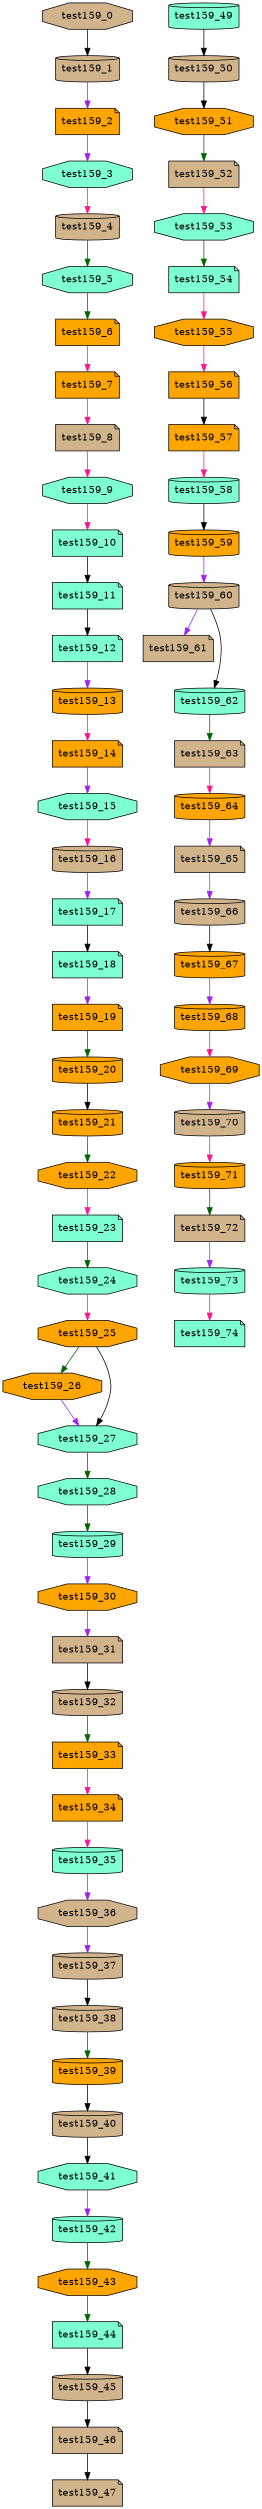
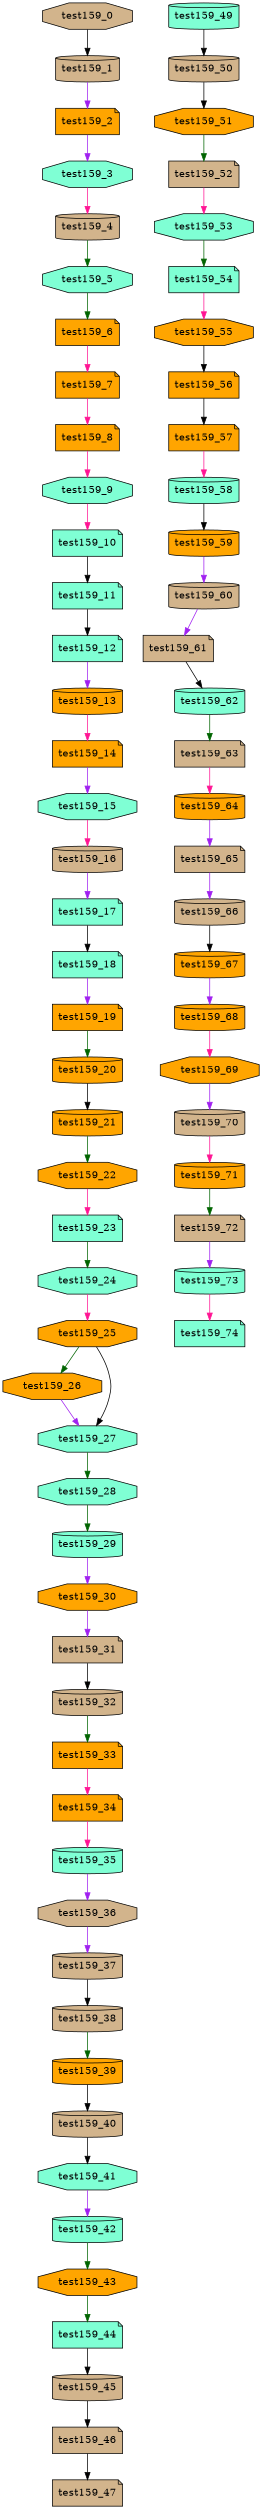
  digraph {
    node [fillcolor=orange shape=cylinder style=filled]
    edge [color=black]
    test159_0 [fillcolor=tan shape=octagon]
    test159_1 [fillcolor=tan]
    test159_2 [shape=note]
    test159_3 [fillcolor=aquamarine shape=octagon]
    test159_4 [fillcolor=tan]
    test159_5 [fillcolor=aquamarine shape=octagon]
    test159_6 [shape=note]
    test159_7 [shape=note]
-   test159_8 [fillcolor=tan shape=note]
+   test159_8 [shape=note]
    test159_9 [fillcolor=aquamarine shape=octagon]
    test159_10 [fillcolor=aquamarine shape=note]
    test159_11 [fillcolor=aquamarine shape=note]
    test159_12 [fillcolor=aquamarine shape=note]
    test159_13
    test159_14 [shape=note]
    test159_15 [fillcolor=aquamarine shape=octagon]
    test159_16 [fillcolor=tan]
    test159_17 [fillcolor=aquamarine shape=note]
    test159_18 [fillcolor=aquamarine shape=note]
    test159_19 [shape=note]
    test159_20
    test159_21
    test159_22 [shape=octagon]
    test159_23 [fillcolor=aquamarine shape=note]
    test159_24 [fillcolor=aquamarine shape=octagon]
    test159_25 [shape=octagon]
    test159_26 [shape=octagon]
    test159_27 [fillcolor=aquamarine shape=octagon]
    test159_28 [fillcolor=aquamarine shape=octagon]
    test159_29 [fillcolor=aquamarine]
    test159_30 [shape=octagon]
    test159_31 [fillcolor=tan shape=note]
    test159_32 [fillcolor=tan]
    test159_33 [shape=note]
    test159_34 [shape=note]
    test159_35 [fillcolor=aquamarine]
    test159_36 [fillcolor=tan shape=octagon]
    test159_37 [fillcolor=tan]
    test159_38 [fillcolor=tan]
    test159_39
    test159_40 [fillcolor=tan]
    test159_41 [fillcolor=aquamarine shape=octagon]
    test159_42 [fillcolor=aquamarine]
    test159_43 [shape=octagon]
    test159_44 [fillcolor=aquamarine shape=note]
    test159_45 [fillcolor=tan]
    test159_46 [fillcolor=tan shape=note]
    test159_47 [fillcolor=tan shape=note]
    test159_49 [fillcolor=aquamarine]
    test159_50 [fillcolor=tan]
    test159_51 [shape=octagon]
    test159_52 [fillcolor=tan shape=note]
    test159_53 [fillcolor=aquamarine shape=octagon]
    test159_54 [fillcolor=aquamarine shape=note]
    test159_55 [shape=octagon]
    test159_56 [shape=note]
    test159_57 [shape=note]
    test159_58 [fillcolor=aquamarine]
    test159_59
    test159_60 [fillcolor=tan]
    test159_61 [fillcolor=tan shape=note]
    test159_62 [fillcolor=aquamarine]
    test159_63 [fillcolor=tan shape=note]
    test159_64
    test159_65 [fillcolor=tan shape=note]
    test159_66 [fillcolor=tan]
    test159_67
    test159_68
    test159_69 [shape=octagon]
    test159_70 [fillcolor=tan]
    test159_71
    test159_72 [fillcolor=tan shape=note]
    test159_73 [fillcolor=aquamarine]
    test159_74 [fillcolor=aquamarine shape=note]
    test159_0 -> test159_1
    test159_1 -> test159_2 [color=purple]
    test159_2 -> test159_3 [color=purple]
    test159_3 -> test159_4 [color=deeppink]
    test159_4 -> test159_5 [color=darkgreen]
    test159_5 -> test159_6 [color=darkgreen]
    test159_6 -> test159_7 [color=deeppink]
    test159_7 -> test159_8 [color=deeppink]
    test159_8 -> test159_9 [color=deeppink]
    test159_9 -> test159_10 [color=deeppink]
    test159_10 -> test159_11
    test159_11 -> test159_12
    test159_12 -> test159_13 [color=purple]
    test159_13 -> test159_14 [color=deeppink]
    test159_14 -> test159_15 [color=purple]
    test159_15 -> test159_16 [color=deeppink]
    test159_16 -> test159_17 [color=purple]
    test159_17 -> test159_18
    test159_18 -> test159_19 [color=purple]
    test159_19 -> test159_20 [color=darkgreen]
    test159_20 -> test159_21
    test159_21 -> test159_22 [color=darkgreen]
    test159_22 -> test159_23 [color=deeppink]
    test159_23 -> test159_24 [color=darkgreen]
    test159_24 -> test159_25 [color=deeppink]
    test159_25 -> test159_26 [color=darkgreen]
    test159_25 -> test159_27
    test159_26 -> test159_27 [color=purple]
    test159_27 -> test159_28 [color=darkgreen]
    test159_28 -> test159_29 [color=darkgreen]
    test159_29 -> test159_30 [color=purple]
    test159_30 -> test159_31 [color=purple]
    test159_31 -> test159_32
    test159_32 -> test159_33 [color=darkgreen]
    test159_33 -> test159_34 [color=deeppink]
    test159_34 -> test159_35 [color=deeppink]
    test159_35 -> test159_36 [color=purple]
    test159_36 -> test159_37 [color=purple]
    test159_37 -> test159_38
    test159_38 -> test159_39 [color=darkgreen]
    test159_39 -> test159_40
    test159_40 -> test159_41
    test159_41 -> test159_42 [color=purple]
    test159_42 -> test159_43 [color=darkgreen]
    test159_43 -> test159_44 [color=darkgreen]
    test159_44 -> test159_45
    test159_45 -> test159_46
    test159_46 -> test159_47
    test159_49 -> test159_50
    test159_50 -> test159_51
    test159_51 -> test159_52 [color=darkgreen]
    test159_52 -> test159_53 [color=deeppink]
    test159_53 -> test159_54 [color=darkgreen]
    test159_54 -> test159_55 [color=deeppink]
-   test159_55 -> test159_56 [color=deeppink]
+   test159_55 -> test159_56
    test159_56 -> test159_57
    test159_57 -> test159_58 [color=deeppink]
    test159_58 -> test159_59
    test159_59 -> test159_60 [color=purple]
    test159_60 -> test159_61 [color=purple]
-   test159_60 -> test159_62
+   test159_61 -> test159_62
    test159_62 -> test159_63 [color=darkgreen]
    test159_63 -> test159_64 [color=deeppink]
    test159_64 -> test159_65 [color=purple]
    test159_65 -> test159_66 [color=purple]
    test159_66 -> test159_67
    test159_67 -> test159_68 [color=purple]
    test159_68 -> test159_69 [color=deeppink]
    test159_69 -> test159_70 [color=purple]
    test159_70 -> test159_71 [color=deeppink]
    test159_71 -> test159_72 [color=darkgreen]
    test159_72 -> test159_73 [color=purple]
    test159_73 -> test159_74 [color=deeppink]
  }
